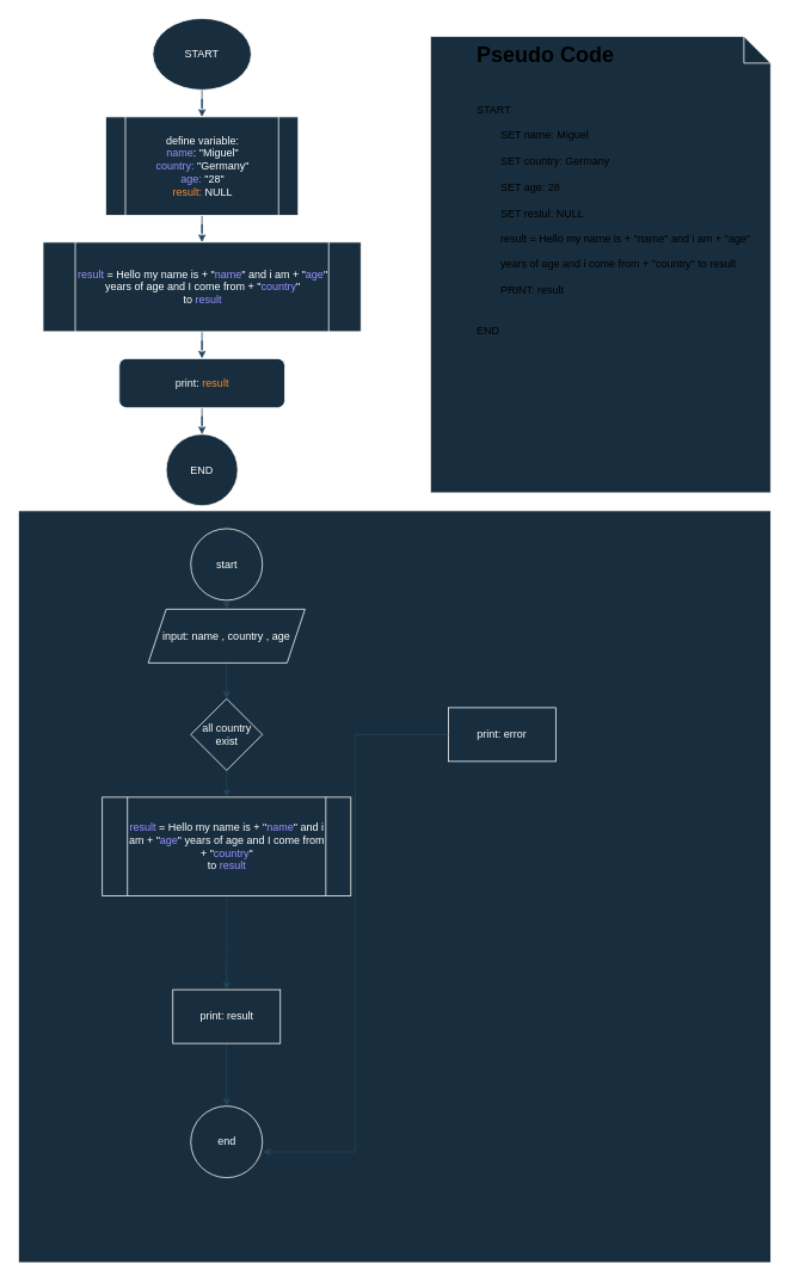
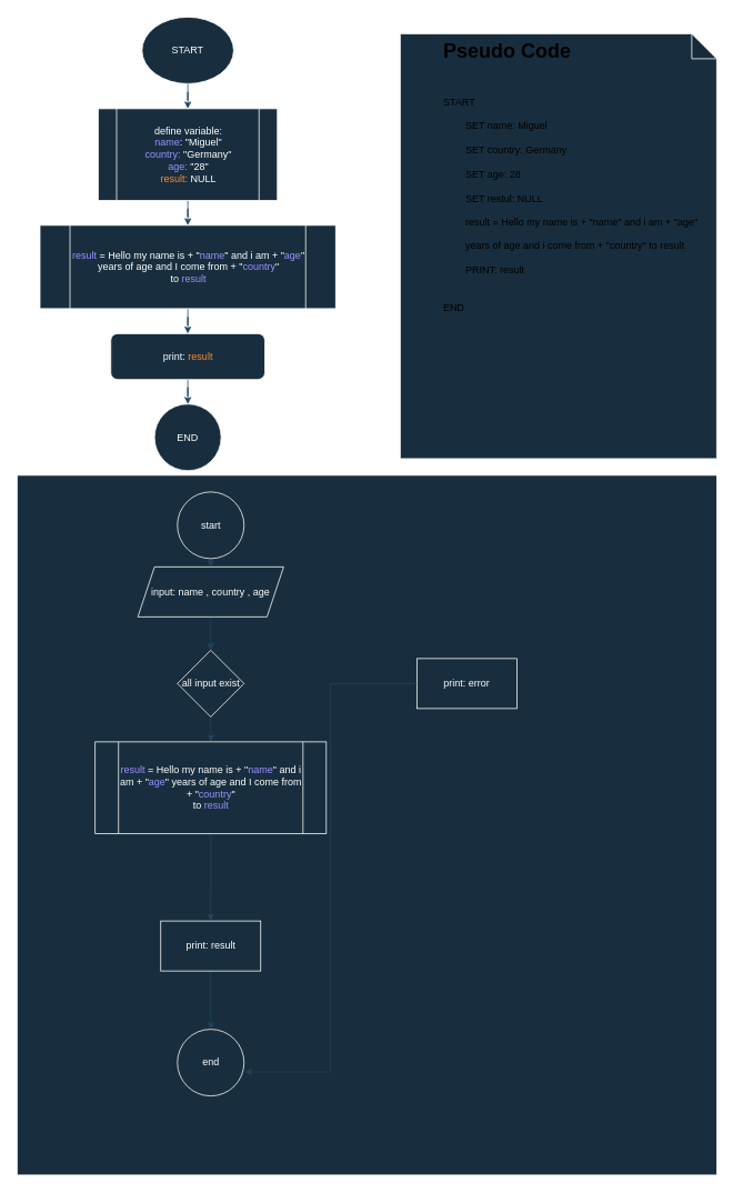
  <mxCell id="0" />
  <mxCell id="1" parent="0" />
  <mxCell id="2" style="edgeStyle=orthogonalEdgeStyle;rounded=0;orthogonalLoop=1;jettySize=auto;html=1;entryX=0.5;entryY=0;entryDx=0;entryDy=0;labelBackgroundColor=none;strokeColor=#23445D;fontColor=default;" edge="1" parent="1" source="3" target="5"><mxGeometry relative="1" as="geometry" /></mxCell>
  <mxCell id="3" value="START" style="ellipse;whiteSpace=wrap;html=1;labelBackgroundColor=none;fillColor=#182E3E;strokeColor=#FFFFFF;fontColor=#FFFFFF;" vertex="1" parent="1"><mxGeometry x="170" y="20" width="110" height="80" as="geometry" /></mxCell>
  <mxCell id="4" value="" style="edgeStyle=orthogonalEdgeStyle;rounded=0;orthogonalLoop=1;jettySize=auto;html=1;labelBackgroundColor=none;strokeColor=#23445D;fontColor=default;" edge="1" parent="1" source="5" target="7"><mxGeometry relative="1" as="geometry" /></mxCell>
  <mxCell id="5" value="define variable:&lt;br&gt;&lt;font style=&quot;color: rgb(154, 145, 255);&quot;&gt;name&lt;/font&gt;: &quot;Miguel&quot;&lt;br&gt;&lt;font style=&quot;color: rgb(154, 145, 255);&quot;&gt;country:&lt;/font&gt; &quot;Germany&quot;&lt;br&gt;&lt;font style=&quot;color: rgb(154, 145, 255);&quot;&gt;age:&lt;/font&gt; &quot;28&quot;&lt;br&gt;&lt;font style=&quot;color: rgb(255, 137, 40);&quot;&gt;result:&lt;/font&gt; NULL" style="shape=process;whiteSpace=wrap;html=1;backgroundOutline=1;labelBackgroundColor=none;fillColor=#182E3E;strokeColor=#FFFFFF;fontColor=#FFFFFF;" vertex="1" parent="1"><mxGeometry x="117.5" y="130" width="215" height="110" as="geometry" /></mxCell>
  <mxCell id="6" value="" style="edgeStyle=orthogonalEdgeStyle;rounded=0;orthogonalLoop=1;jettySize=auto;html=1;labelBackgroundColor=none;strokeColor=#23445D;fontColor=default;" edge="1" parent="1" source="7" target="9"><mxGeometry relative="1" as="geometry" /></mxCell>
  <mxCell id="7" value="&lt;font style=&quot;color: rgb(154, 145, 255);&quot;&gt;result&lt;/font&gt; = Hello my name is + &quot;&lt;font style=&quot;color: rgb(154, 145, 255);&quot;&gt;name&lt;/font&gt;&quot; and i am + &quot;&lt;font style=&quot;color: rgb(154, 145, 255);&quot;&gt;age&lt;/font&gt;&quot; years of age and I come from + &quot;&lt;font style=&quot;color: rgb(154, 145, 255);&quot;&gt;country&lt;/font&gt;&quot;&lt;br&gt;to &lt;font style=&quot;color: rgb(154, 145, 255);&quot;&gt;result&lt;/font&gt;" style="shape=process;whiteSpace=wrap;html=1;backgroundOutline=1;labelBackgroundColor=none;fillColor=#182E3E;strokeColor=#FFFFFF;fontColor=#FFFFFF;" vertex="1" parent="1"><mxGeometry x="47.5" y="270" width="355" height="100" as="geometry" /></mxCell>
  <mxCell id="8" value="" style="edgeStyle=orthogonalEdgeStyle;rounded=0;orthogonalLoop=1;jettySize=auto;html=1;labelBackgroundColor=none;strokeColor=#23445D;fontColor=default;" edge="1" parent="1" source="9" target="10"><mxGeometry relative="1" as="geometry" /></mxCell>
  <mxCell id="9" value="print: &lt;font style=&quot;color: rgb(255, 137, 40);&quot;&gt;result&lt;/font&gt;" style="rounded=1;whiteSpace=wrap;html=1;labelBackgroundColor=none;fillColor=#182E3E;strokeColor=#FFFFFF;fontColor=#FFFFFF;" vertex="1" parent="1"><mxGeometry x="132.5" y="400" width="185" height="55" as="geometry" /></mxCell>
  <mxCell id="10" value="END" style="ellipse;whiteSpace=wrap;html=1;rounded=1;labelBackgroundColor=none;fillColor=#182E3E;strokeColor=#FFFFFF;fontColor=#FFFFFF;" vertex="1" parent="1"><mxGeometry x="185" y="484.5" width="80" height="80" as="geometry" /></mxCell>
  <mxCell id="11" value="" style="whiteSpace=wrap;html=1;aspect=fixed;labelBackgroundColor=none;fillColor=#182E3E;strokeColor=#FFFFFF;fontColor=#FFFFFF;" vertex="1" parent="1"><mxGeometry x="20" y="570" width="840" height="840" as="geometry" /></mxCell>
  <mxCell id="12" style="edgeStyle=orthogonalEdgeStyle;rounded=0;orthogonalLoop=1;jettySize=auto;html=1;exitX=0.5;exitY=1;exitDx=0;exitDy=0;entryX=0.5;entryY=0;entryDx=0;entryDy=0;labelBackgroundColor=none;strokeColor=#23445D;fontColor=default;" edge="1" parent="1" source="13" target="15"><mxGeometry relative="1" as="geometry" /></mxCell>
  <mxCell id="13" value="start" style="ellipse;whiteSpace=wrap;html=1;aspect=fixed;labelBackgroundColor=none;fillColor=#182E3E;strokeColor=#FFFFFF;fontColor=#FFFFFF;" vertex="1" parent="1"><mxGeometry x="212.5" y="590" width="80" height="80" as="geometry" /></mxCell>
  <mxCell id="14" value="" style="edgeStyle=orthogonalEdgeStyle;rounded=0;orthogonalLoop=1;jettySize=auto;html=1;labelBackgroundColor=none;strokeColor=#23445D;fontColor=default;" edge="1" parent="1" source="15" target="17"><mxGeometry relative="1" as="geometry" /></mxCell>
  <mxCell id="15" value="input: name , country , age" style="shape=parallelogram;perimeter=parallelogramPerimeter;whiteSpace=wrap;html=1;fixedSize=1;labelBackgroundColor=none;fillColor=#182E3E;strokeColor=#FFFFFF;fontColor=#FFFFFF;" vertex="1" parent="1"><mxGeometry x="165" y="680" width="175" height="60" as="geometry" /></mxCell>
  <mxCell id="16" value="" style="edgeStyle=orthogonalEdgeStyle;rounded=0;orthogonalLoop=1;jettySize=auto;html=1;labelBackgroundColor=none;strokeColor=#23445D;fontColor=default;" edge="1" parent="1" source="17" target="19"><mxGeometry relative="1" as="geometry" /></mxCell>
- <mxCell id="17" value="all country exist" style="rhombus;whiteSpace=wrap;html=1;labelBackgroundColor=none;fillColor=#182E3E;strokeColor=#FFFFFF;fontColor=#FFFFFF;" vertex="1" parent="1"><mxGeometry x="212.5" y="780" width="80" height="80" as="geometry" /></mxCell>
+ <mxCell id="17" value="all input exist" style="rhombus;whiteSpace=wrap;html=1;labelBackgroundColor=none;fillColor=#182E3E;strokeColor=#FFFFFF;fontColor=#FFFFFF;" vertex="1" parent="1"><mxGeometry x="212.5" y="780" width="80" height="80" as="geometry" /></mxCell>
  <mxCell id="18" value="" style="edgeStyle=orthogonalEdgeStyle;rounded=0;orthogonalLoop=1;jettySize=auto;html=1;labelBackgroundColor=none;strokeColor=#23445D;fontColor=default;" edge="1" parent="1" source="19" target="21"><mxGeometry relative="1" as="geometry" /></mxCell>
  <mxCell id="19" value="&lt;font style=&quot;color: rgb(154, 145, 255);&quot;&gt;result&lt;/font&gt;&amp;nbsp;= Hello my name is + &quot;&lt;font style=&quot;color: rgb(154, 145, 255);&quot;&gt;name&lt;/font&gt;&quot; and i am + &quot;&lt;font style=&quot;color: rgb(154, 145, 255);&quot;&gt;age&lt;/font&gt;&quot; years of age and I come from + &quot;&lt;font style=&quot;color: rgb(154, 145, 255);&quot;&gt;country&lt;/font&gt;&quot;&lt;br&gt;to&amp;nbsp;&lt;font style=&quot;color: rgb(154, 145, 255);&quot;&gt;result&lt;/font&gt;" style="shape=process;whiteSpace=wrap;html=1;backgroundOutline=1;labelBackgroundColor=none;fillColor=#182E3E;strokeColor=#FFFFFF;fontColor=#FFFFFF;" vertex="1" parent="1"><mxGeometry x="113.75" y="890" width="277.5" height="110" as="geometry" /></mxCell>
  <mxCell id="20" value="" style="edgeStyle=orthogonalEdgeStyle;rounded=0;orthogonalLoop=1;jettySize=auto;html=1;labelBackgroundColor=none;strokeColor=#23445D;fontColor=default;" edge="1" parent="1" source="21" target="22"><mxGeometry relative="1" as="geometry" /></mxCell>
  <mxCell id="21" value="print: result" style="whiteSpace=wrap;html=1;labelBackgroundColor=none;fillColor=#182E3E;strokeColor=#FFFFFF;fontColor=#FFFFFF;" vertex="1" parent="1"><mxGeometry x="192.5" y="1105" width="120" height="60" as="geometry" /></mxCell>
  <mxCell id="22" value="end" style="ellipse;whiteSpace=wrap;html=1;labelBackgroundColor=none;fillColor=#182E3E;strokeColor=#FFFFFF;fontColor=#FFFFFF;" vertex="1" parent="1"><mxGeometry x="212.5" y="1235" width="80" height="80" as="geometry" /></mxCell>
  <mxCell id="23" value="print: error" style="whiteSpace=wrap;html=1;labelBackgroundColor=none;fillColor=#182E3E;strokeColor=#FFFFFF;fontColor=#FFFFFF;" vertex="1" parent="1"><mxGeometry x="500" y="790" width="120" height="60" as="geometry" /></mxCell>
  <mxCell id="24" style="edgeStyle=orthogonalEdgeStyle;rounded=0;orthogonalLoop=1;jettySize=auto;html=1;entryX=1.008;entryY=0.64;entryDx=0;entryDy=0;entryPerimeter=0;labelBackgroundColor=none;strokeColor=#23445D;fontColor=default;" edge="1" parent="1" source="23" target="22"><mxGeometry relative="1" as="geometry" /></mxCell>
  <mxCell id="25" value="" style="shape=note;whiteSpace=wrap;html=1;backgroundOutline=1;darkOpacity=0.05;labelBackgroundColor=none;fillColor=#182E3E;strokeColor=#FFFFFF;fontColor=#FFFFFF;" vertex="1" parent="1"><mxGeometry x="480" y="40" width="380" height="510" as="geometry" /></mxCell>
  <mxCell id="26" value="&lt;h1 style=&quot;margin-top: 0px;&quot;&gt;&lt;span style=&quot;background-color: transparent; color: light-dark(rgb(0, 0, 0), rgb(255, 255, 255));&quot;&gt;Pseudo Code&lt;br&gt;&lt;/span&gt;&lt;span style=&quot;background-color: transparent; color: light-dark(rgb(0, 0, 0), rgb(255, 255, 255)); font-size: 12px; font-weight: normal;&quot;&gt;&lt;br&gt;START&lt;br&gt;&lt;/span&gt;&lt;span style=&quot;background-color: transparent; color: light-dark(rgb(0, 0, 0), rgb(255, 255, 255)); font-size: 12px; font-weight: normal;&quot;&gt;&lt;span style=&quot;white-space: pre;&quot;&gt;&#09;&lt;/span&gt;SET name: Miguel&lt;br&gt;&lt;span style=&quot;white-space: pre;&quot;&gt;&#09;&lt;/span&gt;SET country: Germany&lt;br&gt;&lt;span style=&quot;white-space: pre;&quot;&gt;&#09;&lt;/span&gt;SET age: 28&lt;br&gt;&lt;span style=&quot;white-space: pre;&quot;&gt;&#09;&lt;/span&gt;SET restul: NULL&lt;br&gt;&lt;/span&gt;&lt;span style=&quot;background-color: transparent; color: light-dark(rgb(0, 0, 0), rgb(255, 255, 255)); font-size: 12px; font-weight: normal;&quot;&gt;&lt;span style=&quot;white-space: pre;&quot;&gt;&#09;&lt;/span&gt;result = Hello my name is + &quot;name&quot; and i am + &quot;age&quot; &lt;/span&gt;&lt;span style=&quot;background-color: transparent; color: light-dark(rgb(0, 0, 0), rgb(255, 255, 255)); font-size: 12px; font-weight: normal; white-space: pre;&quot;&gt;&#09;&lt;/span&gt;&lt;span style=&quot;background-color: transparent; color: light-dark(rgb(0, 0, 0), rgb(255, 255, 255)); font-size: 12px; font-weight: normal;&quot;&gt;years of age and i come from + &quot;country&quot; to result&lt;br&gt;&lt;/span&gt;&lt;span style=&quot;background-color: transparent; color: light-dark(rgb(0, 0, 0), rgb(255, 255, 255)); font-size: 12px; font-weight: normal;&quot;&gt;&lt;span style=&quot;white-space: pre;&quot;&gt;&#09;&lt;/span&gt;PRINT: result&lt;/span&gt;&lt;/h1&gt;&lt;h1 style=&quot;margin-top: 0px;&quot;&gt;&lt;span style=&quot;background-color: transparent; color: light-dark(rgb(0, 0, 0), rgb(255, 255, 255)); font-size: 12px; font-weight: normal;&quot;&gt;END&lt;br&gt;&lt;br&gt;&lt;/span&gt;&lt;/h1&gt;" style="text;html=1;whiteSpace=wrap;overflow=hidden;rounded=0;labelBackgroundColor=none;fontColor=#FFFFFF;" vertex="1" parent="1"><mxGeometry x="530" y="40" width="340" height="420" as="geometry" /></mxCell>
